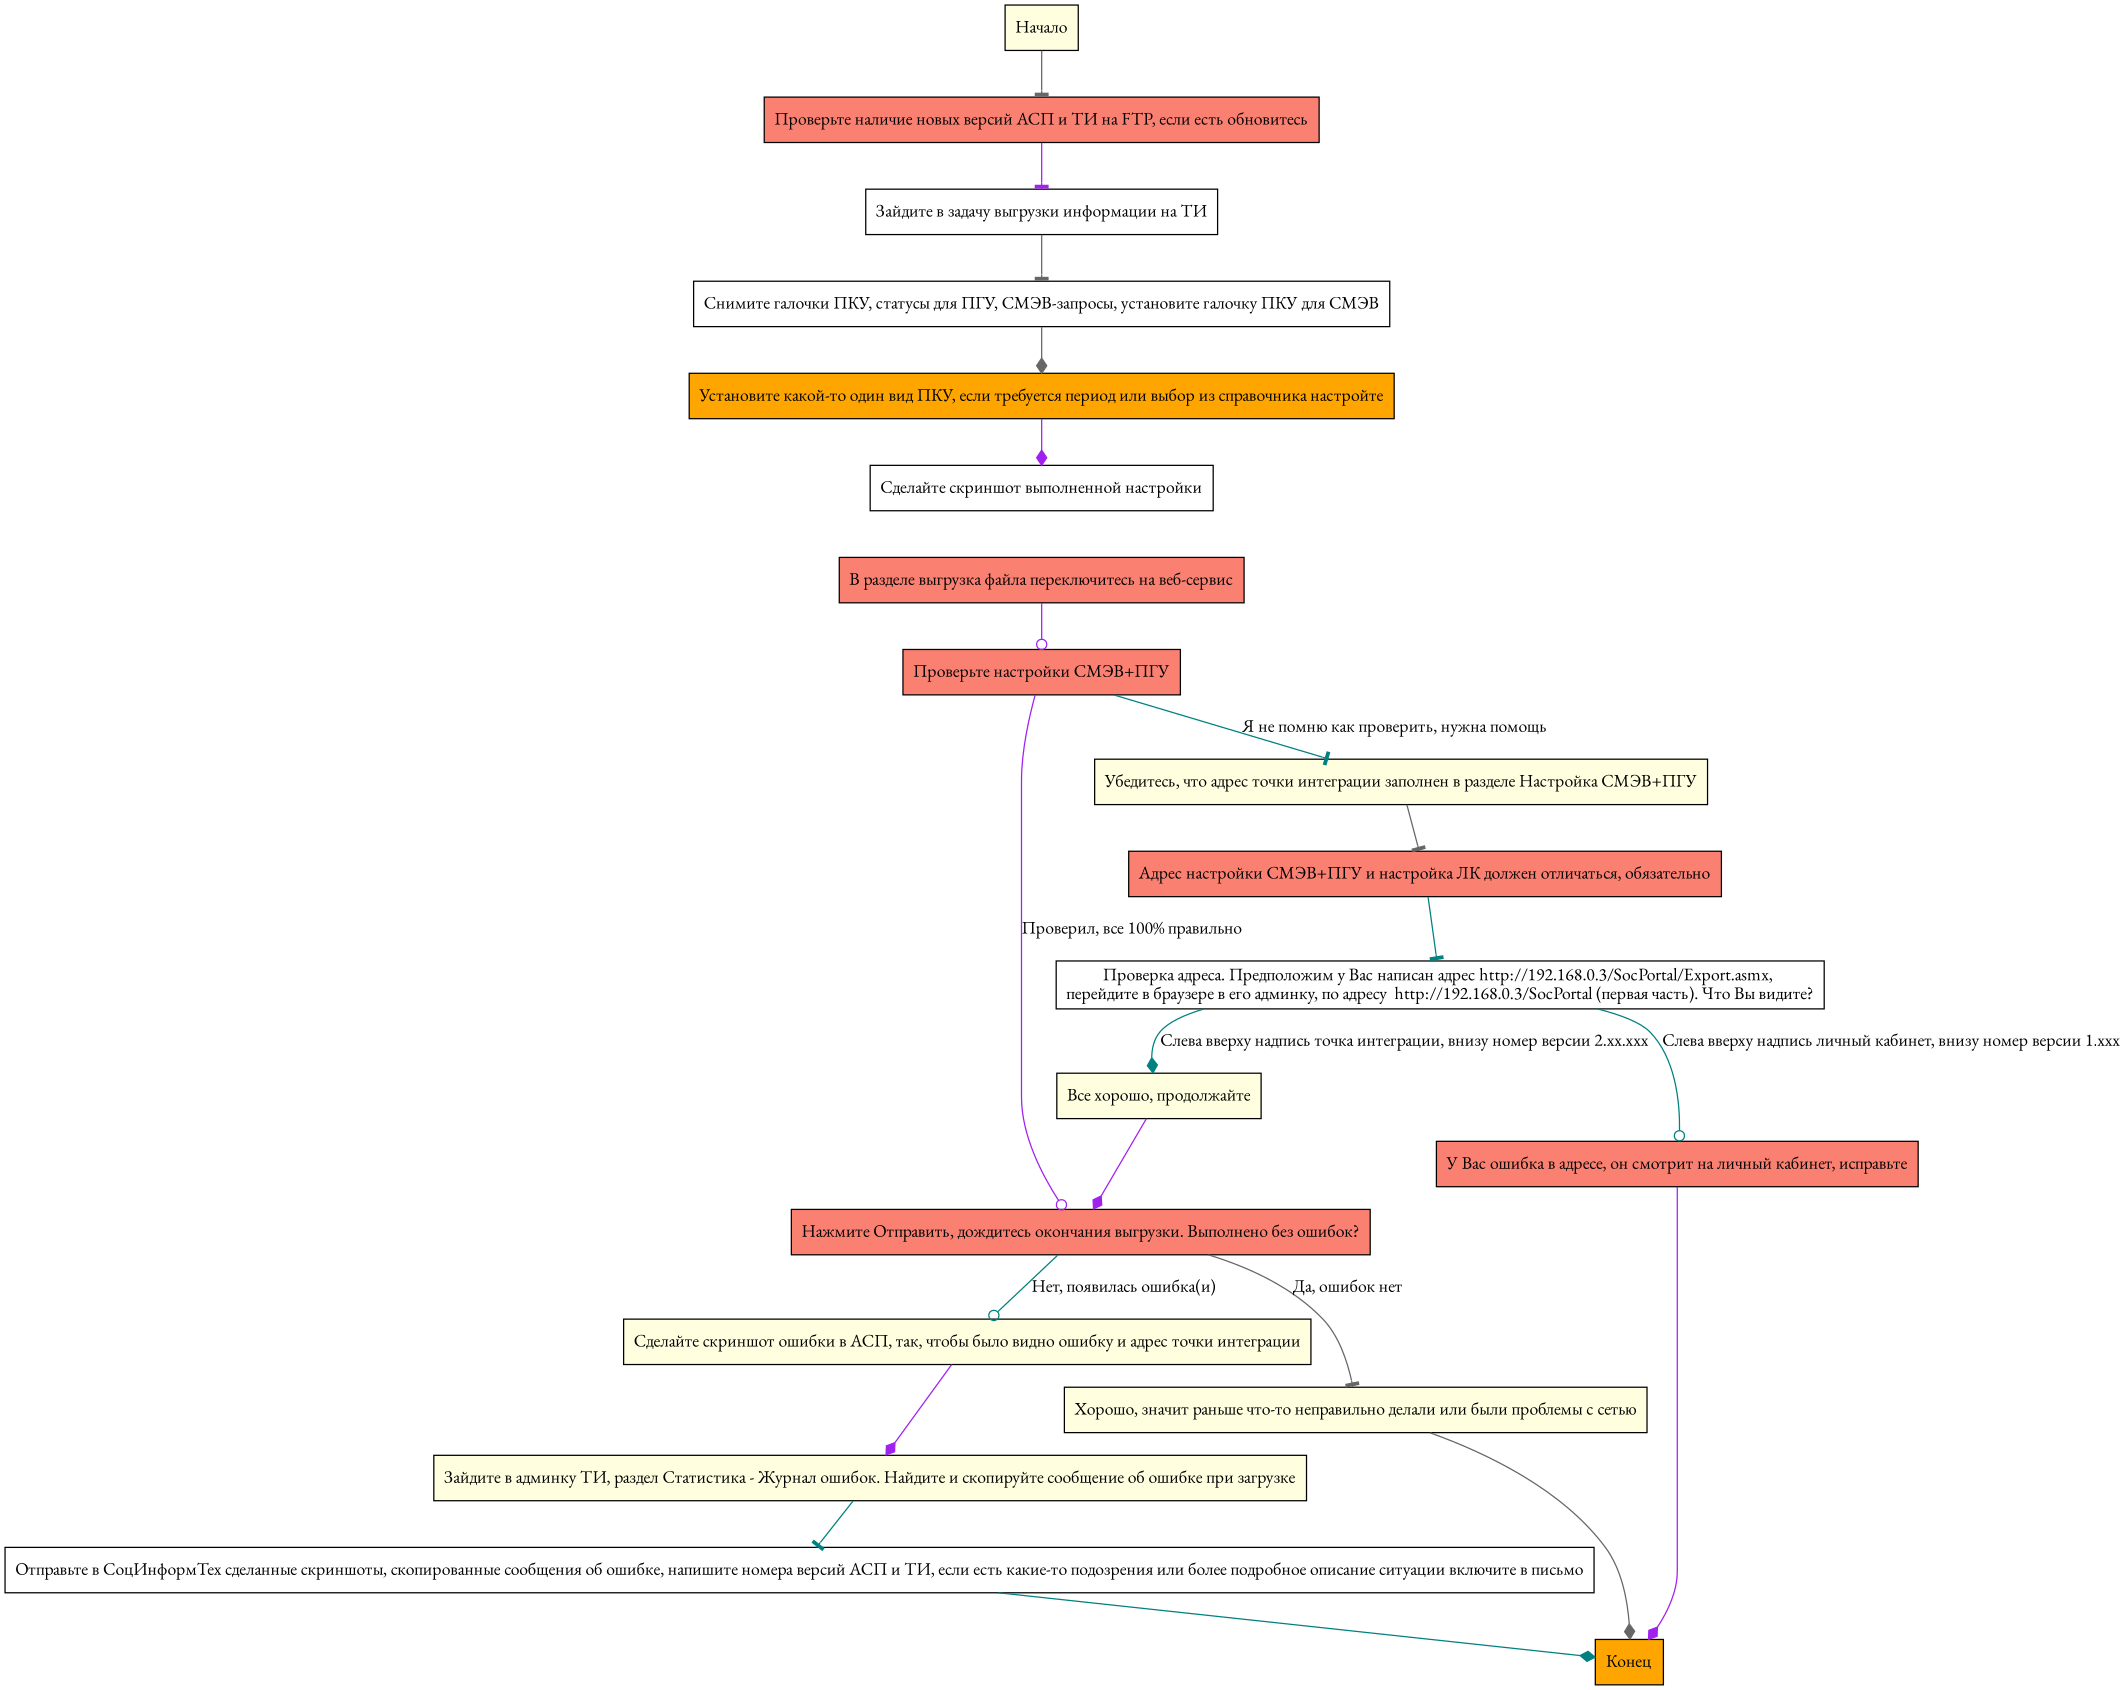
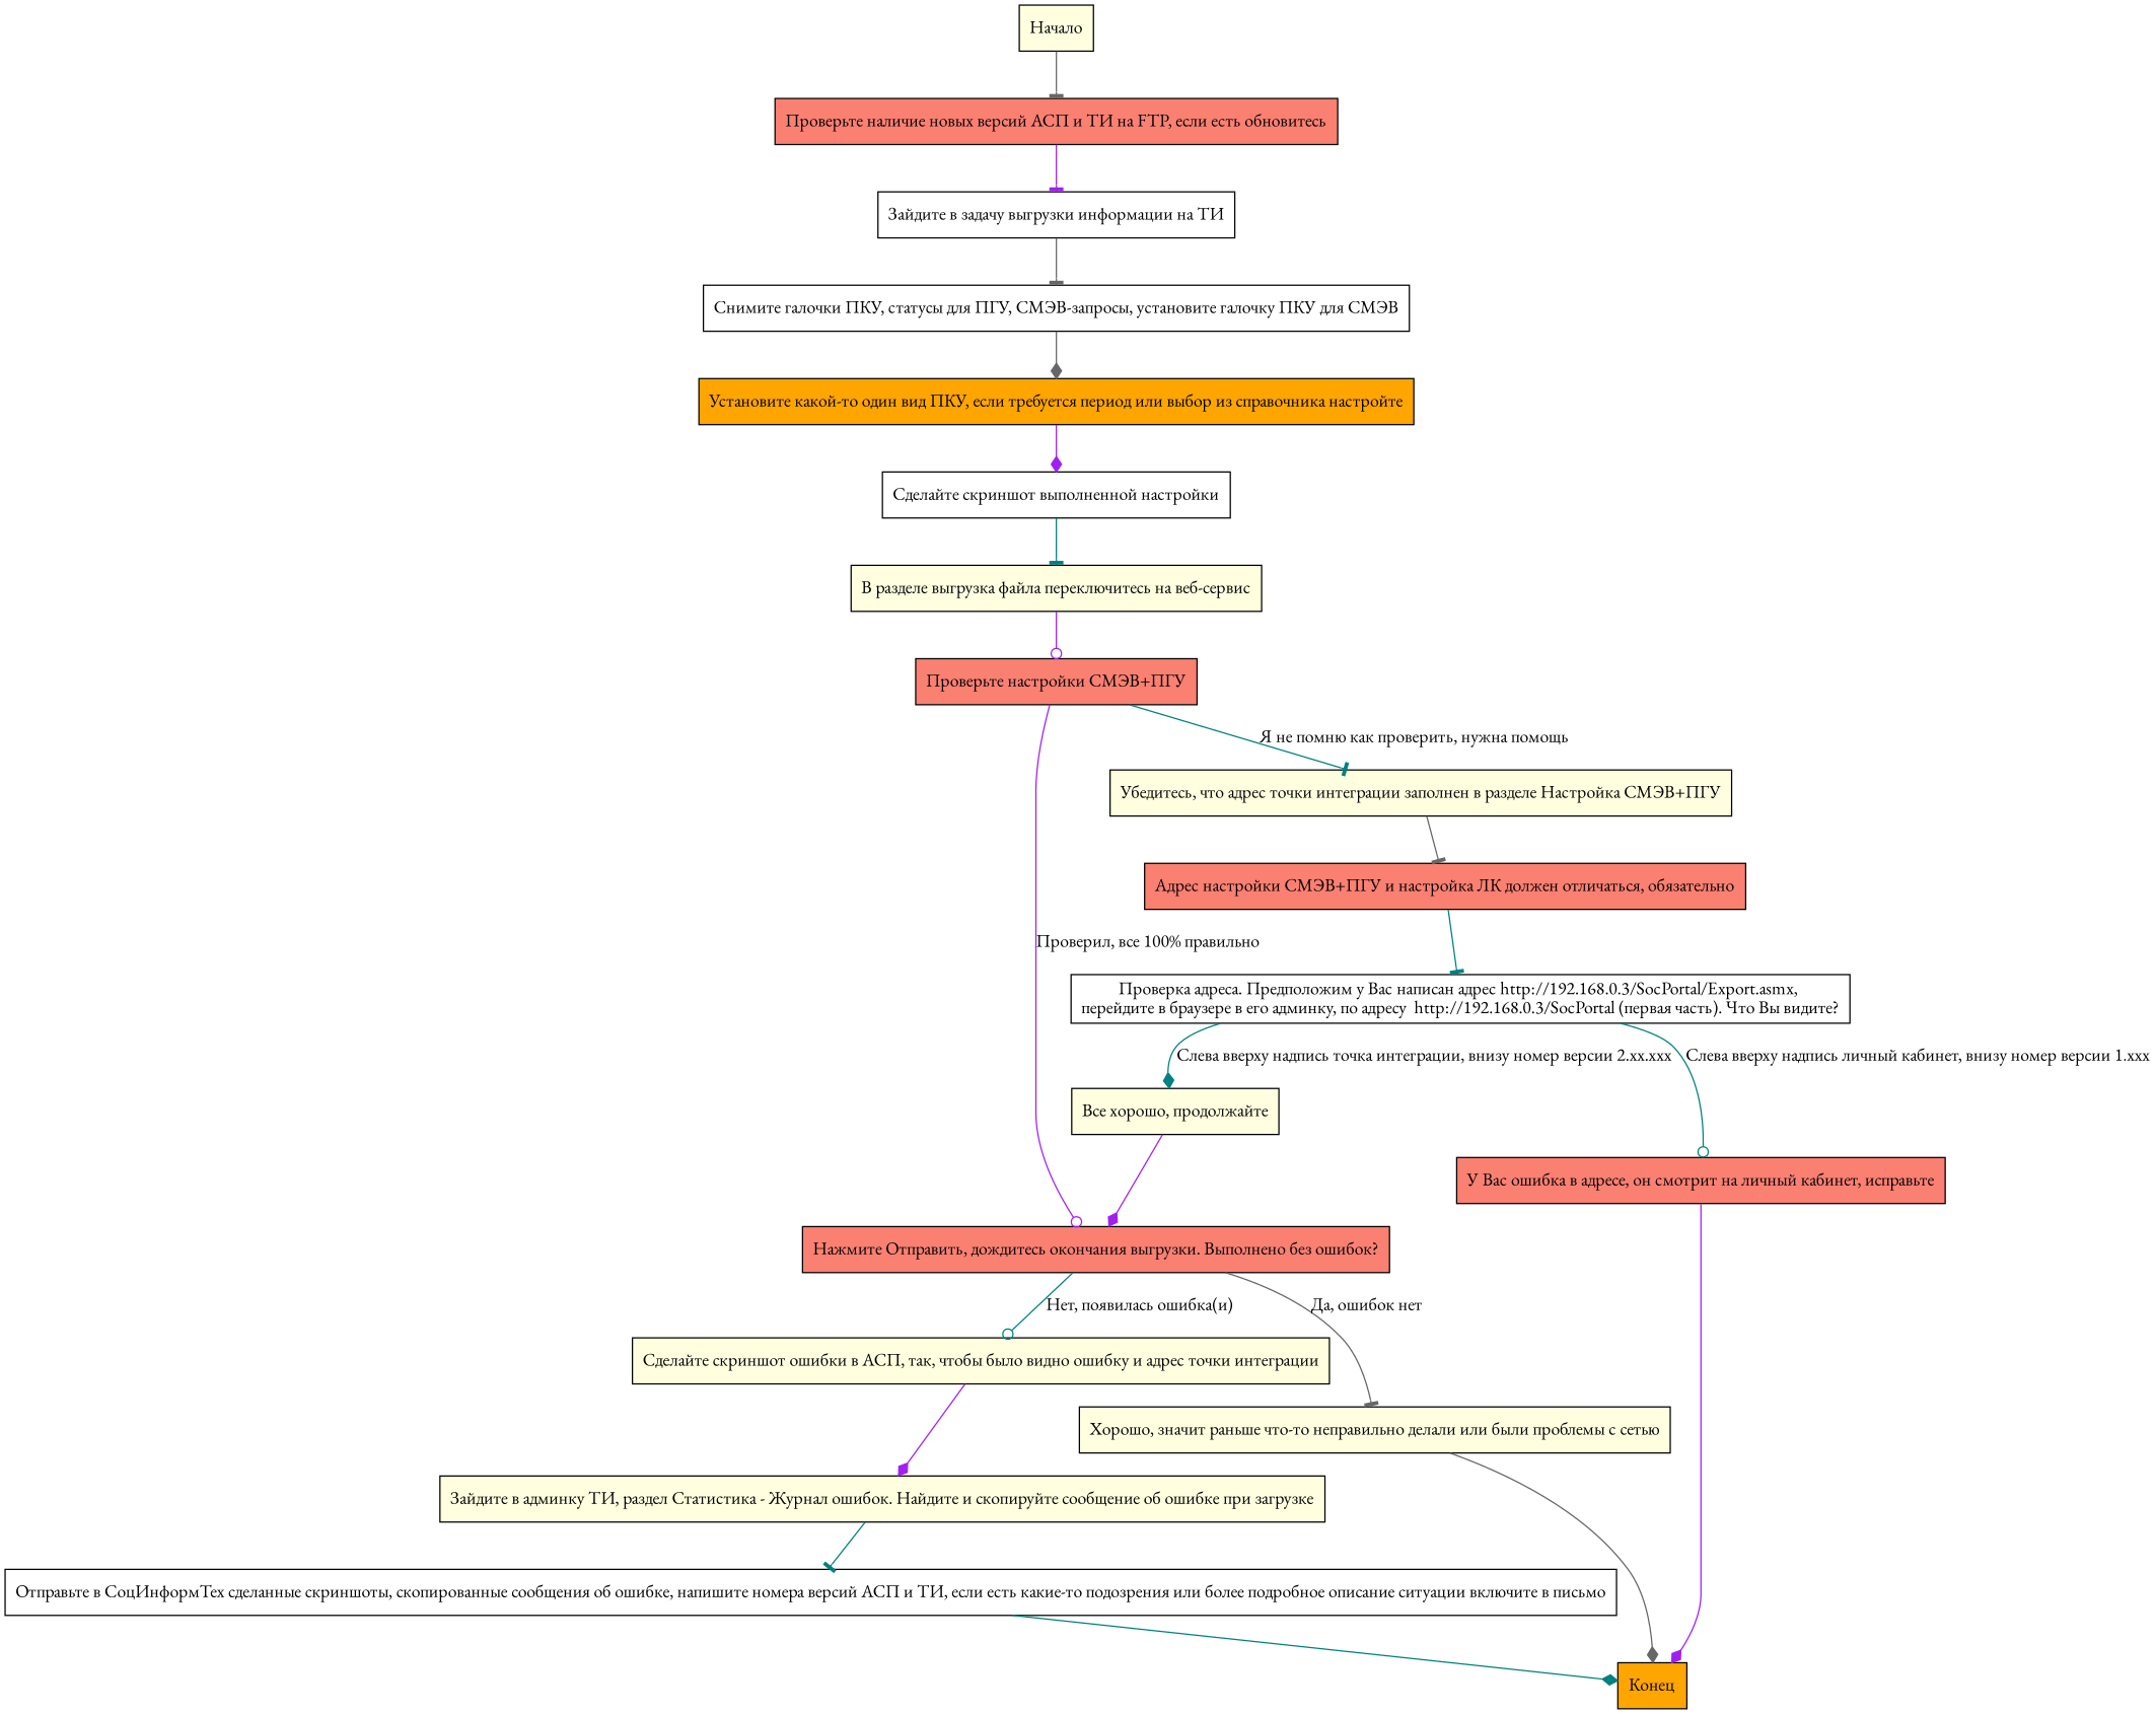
  digraph {
    fontname="EB Garamond"
    node [fillcolor=lightyellow fontname="EB Garamond" shape=rectangle style=filled]
    edge [arrowhead=tee color=teal fontname="EB Garamond"]
    n1 [label="Начало"]
    n2 [fillcolor=salmon label="Проверьте наличие новых версий АСП и ТИ на FTP, если есть обновитесь"]
    n3 [fillcolor=white label="Зайдите в задачу выгрузки информации на ТИ"]
    n4 [fillcolor=orange label="Конец"]
    n5 [fillcolor=white label="Снимите галочки ПКУ, статусы для ПГУ, СМЭВ-запросы, установите галочку ПКУ для СМЭВ"]
    n6 [fillcolor=orange label="Установите какой-то один вид ПКУ, если требуется период или выбор из справочника настройте"]
    n7 [fillcolor=white label="Сделайте скриншот выполненной настройки"]
-   n8 [fillcolor=salmon label="В разделе выгрузка файла переключитесь на веб-сервис"]
+   n8 [label="В разделе выгрузка файла переключитесь на веб-сервис"]
    n9 [fillcolor=salmon label="Проверьте настройки СМЭВ+ПГУ"]
    n10 [fillcolor=salmon label="Нажмите Отправить, дождитесь окончания выгрузки. Выполнено без ошибок?"]
    n11 [label="Убедитесь, что адрес точки интеграции заполнен в разделе Настройка СМЭВ+ПГУ"]
    n12 [label="Хорошо, значит раньше что-то неправильно делали или были проблемы с сетью"]
    n13 [label="Сделайте скриншот ошибки в АСП, так, чтобы было видно ошибку и адрес точки интеграции"]
    n14 [fillcolor=salmon label="Адрес настройки СМЭВ+ПГУ и настройка ЛК должен отличаться, обязательно"]
    n15 [label="Зайдите в админку ТИ, раздел Статистика - Журнал ошибок. Найдите и скопируйте сообщение об ошибке при загрузке"]
    n16 [fillcolor=white label="Отправьте в СоцИнформТех сделанные скриншоты, скопированные сообщения об ошибке, напишите номера версий АСП и ТИ, если есть какие-то подозрения или более подробное описание ситуации включите в письмо"]
    n17 [fillcolor=white label="Проверка адреса. Предположим у Вас написан адрес http://192.168.0.3/SocPortal/Export.asmx, \nперейдите в браузере в его админку, по адресу  http://192.168.0.3/SocPortal (первая часть). Что Вы видите?"]
    n18 [fillcolor=salmon label="У Вас ошибка в адресе, он смотрит на личный кабинет, исправьте"]
    n19 [label="Все хорошо, продолжайте"]
    n1 -> n2 [color=gray40]
    n2 -> n3 [color=purple]
    n3 -> n5 [color=gray40]
    n5 -> n6 [arrowhead=diamond color=gray40]
    n6 -> n7 [arrowhead=diamond color=purple]
+   n7 -> n8
    n8 -> n9 [arrowhead=odot color=purple]
    n9 -> n10 [arrowhead=odot color=purple label="Проверил, все 100% правильно"]
    n9 -> n11 [label="Я не помню как проверить, нужна помощь"]
    n10 -> n12 [color=gray40 label="Да, ошибок нет"]
    n10 -> n13 [arrowhead=odot label="Нет, появилась ошибка(и)"]
    n11 -> n14 [color=gray40]
    n12 -> n4 [arrowhead=diamond color=gray40]
    n13 -> n15 [arrowhead=diamond color=purple]
    n14 -> n17
    n15 -> n16
    n16 -> n4 [arrowhead=diamond]
    n17 -> n18 [arrowhead=odot label="Слева вверху надпись личный кабинет, внизу номер версии 1.xxx"]
    n17 -> n19 [arrowhead=diamond label="Слева вверху надпись точка интеграции, внизу номер версии 2.хх.ххх"]
    n18 -> n4 [arrowhead=diamond color=purple]
    n19 -> n10 [arrowhead=diamond color=purple]
  }
